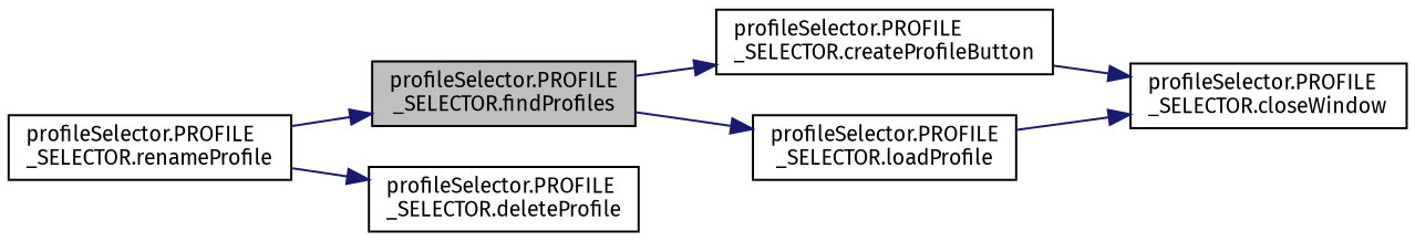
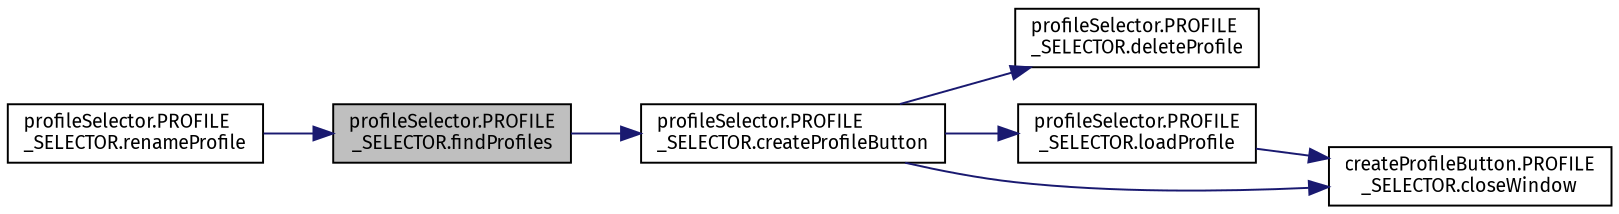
  digraph {
    fontname="Fira Sans"
    rankdir=LR
    node [color=black fillcolor=white fontname="Fira Sans" fontsize=10 shape=record style=filled]
    edge [color=midnightblue fontname="Fira Sans" fontsize=10 labelfontname=Helvetica labelfontsize=10 style=solid]
    n1 [fillcolor=grey75 fontcolor=black height=0.2 label="profileSelector.PROFILE\l_SELECTOR.findProfiles" width=0.4]
    n2 [height=0.2 label="profileSelector.PROFILE\l_SELECTOR.createProfileButton" width=0.4]
    n3 [height=0.2 label="profileSelector.PROFILE\l_SELECTOR.deleteProfile" width=0.4]
    n4 [height=0.2 label="profileSelector.PROFILE\l_SELECTOR.loadProfile" width=0.4]
-   n5 [height=0.2 label="profileSelector.PROFILE\l_SELECTOR.closeWindow" width=0.4]
+   n5 [height=0.2 label="createProfileButton.PROFILE\l_SELECTOR.closeWindow" width=0.4]
    n6 [height=0.2 label="profileSelector.PROFILE\l_SELECTOR.renameProfile" width=0.4]
    n1 -> n2
-   n6 -> n3
-   n1 -> n4
+   n2 -> n3
+   n2 -> n4
    n2 -> n5
    n4 -> n5
    n6 -> n1
  }
